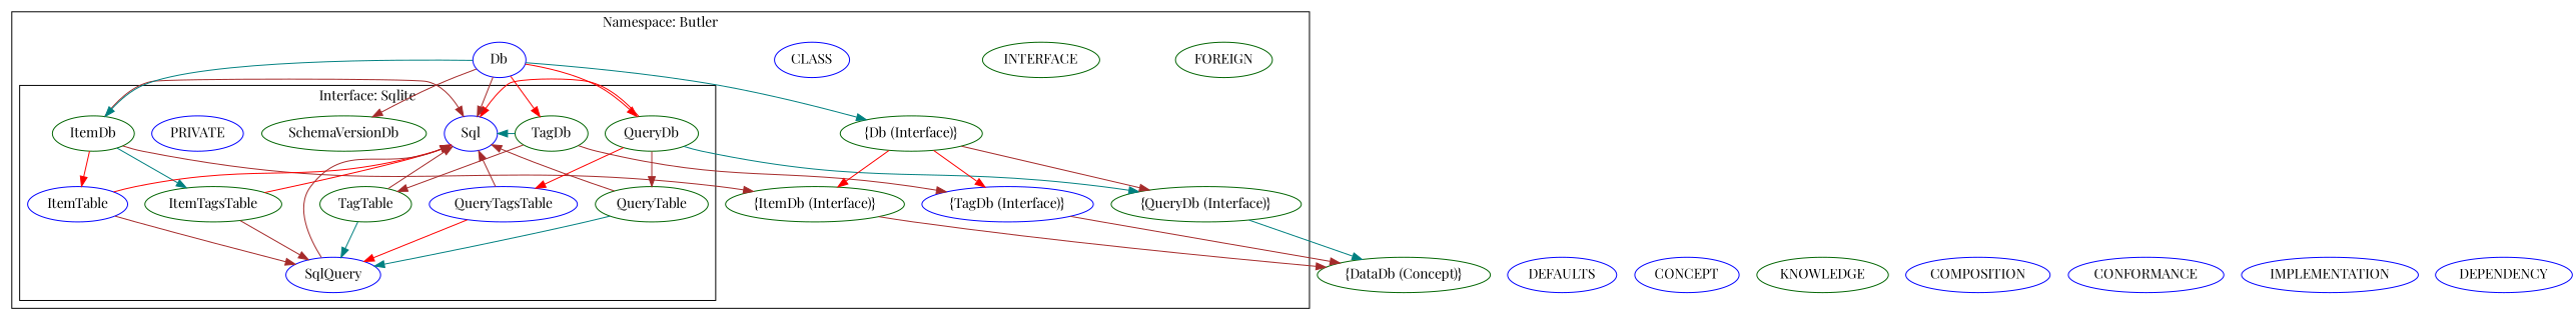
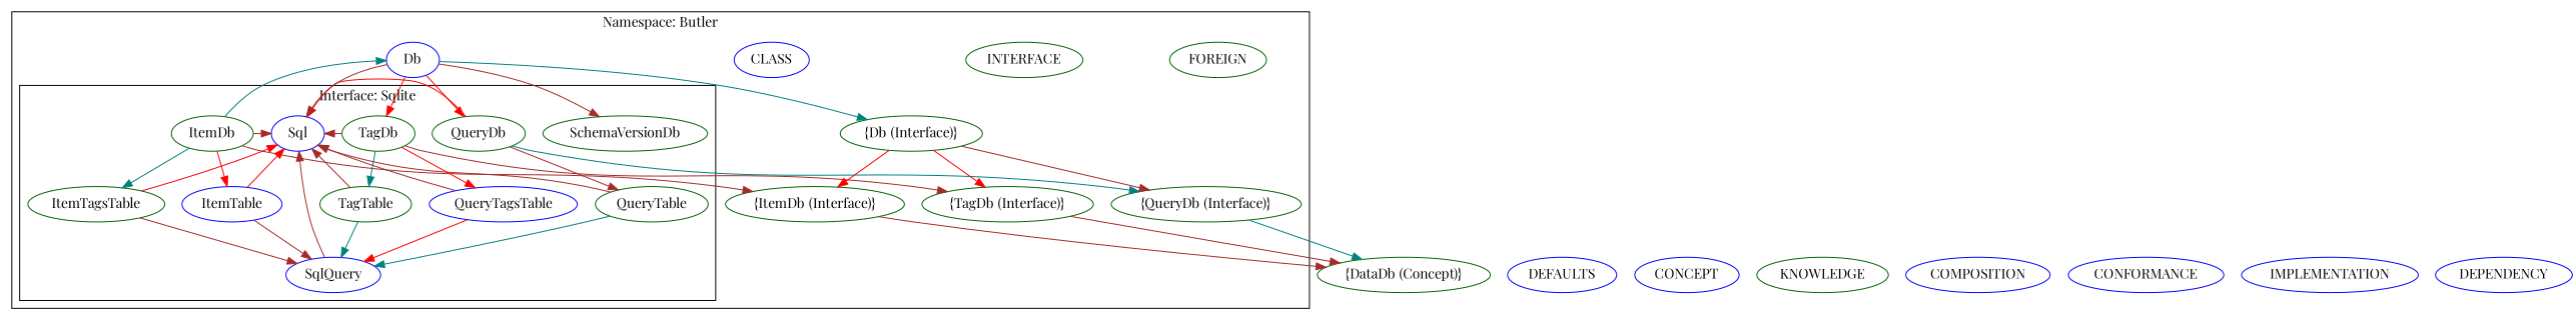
  digraph {
    fontname="Playfair Display"
    node [color=darkgreen fontname="Playfair Display"]
    edge [color=brown fontname="Playfair Display"]
    n1 [label="{DataDb (Concept)}"]
    ItemDb
    QueryDb
    TagDb
    Sql [color=blue]
-   PRIVATE [color=blue]
    ItemTable [color=blue]
    ItemTagsTable
    QueryTable
    QueryTagsTable [color=blue]
    TagTable
    SqlQuery [color=blue]
    SchemaVersionDb
    FOREIGN
    INTERFACE
    n16 [label="{Db (Interface)}"]
-   n17 [color=blue label="{TagDb (Interface)}"]
+   n17 [label="{TagDb (Interface)}"]
    n18 [label="{QueryDb (Interface)}"]
    n19 [label="{ItemDb (Interface)}"]
    CLASS [color=blue]
    Db [color=blue]
    DEFAULTS [color=blue]
    CONCEPT [color=blue]
    KNOWLEDGE
    COMPOSITION [color=blue]
    CONFORMANCE [color=blue]
    IMPLEMENTATION [color=blue]
    DEPENDENCY [color=blue]
    subgraph sub_1 {
      rank=max
      n1
    }
    subgraph cluster_2 {
      label="Namespace: Butler"
      FOREIGN
      INTERFACE
      n16
      n17
      n18
      n19
      CLASS
      Db
      subgraph sub_3 {
        label="Namespace: Butler"
        rank=min
      }
      subgraph sub_4 {
        label="Namespace: Butler"
        rank=same
      }
      subgraph sub_5 {
        label="Namespace: Butler"
        rank=max
      }
      subgraph cluster_6 {
        label="Interface: Sqlite"
-       PRIVATE
        ItemTable
        ItemTagsTable
        QueryTable
        QueryTagsTable
        TagTable
        SqlQuery
        SchemaVersionDb
        subgraph sub_7 {
          label="Namespace: Sqlite"
          rank=same
          ItemDb
          QueryDb
          TagDb
          Sql
        }
      }
    }
    ItemDb -> Sql
    ItemDb -> ItemTable [color=red]
    ItemDb -> ItemTagsTable [color=teal]
    ItemDb -> n19
    QueryDb -> Sql [color=red]
    QueryDb -> QueryTable
-   QueryDb -> QueryTagsTable [color=red]
+   TagDb -> QueryTagsTable [color=red]
    QueryDb -> n18 [color=teal]
-   TagDb -> Sql [color=teal]
-   TagDb -> TagTable
+   TagDb -> Sql
+   TagDb -> TagTable [color=teal]
    TagDb -> n17
    ItemTable -> Sql [color=red]
    ItemTable -> SqlQuery
    ItemTagsTable -> Sql [color=red]
    ItemTagsTable -> SqlQuery
    QueryTable -> Sql
    QueryTable -> SqlQuery [color=teal]
    QueryTagsTable -> Sql
    QueryTagsTable -> SqlQuery [color=red]
    TagTable -> Sql
    TagTable -> SqlQuery [color=teal]
    SqlQuery -> Sql
    n16 -> n17 [color=red]
    n16 -> n18
    n16 -> n19 [color=red]
    n17 -> n1
    n18 -> n1 [color=teal]
    n19 -> n1
-   Db -> ItemDb [color=teal]
+   ItemDb -> Db [color=teal]
    Db -> QueryDb [color=red]
    Db -> TagDb [color=red]
    Db -> Sql
    Db -> SchemaVersionDb
    Db -> n16 [color=teal]
  }
